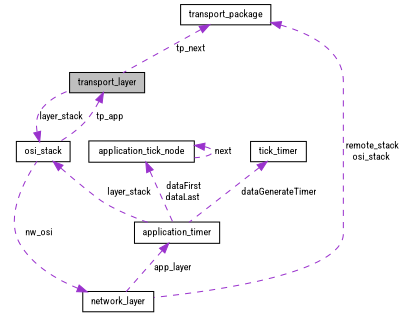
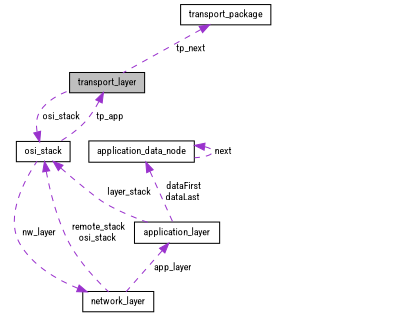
  digraph {
    fontname="Roboto Condensed"
    node [color=black fillcolor=white fontname="Roboto Condensed" fontsize=10 shape=record style=filled]
    edge [color=darkorchid3 dir=back fontname="Roboto Condensed" fontsize=10 labelfontname=Helvetica labelfontsize=10 style=dashed]
    n1 [fillcolor=grey75 fontcolor=black height=0.2 label=transport_layer width=0.4]
    n2 [height=0.2 label=osi_stack width=0.4]
-   n3 [height=0.2 label=application_timer width=0.4]
+   n3 [height=0.2 label=application_layer width=0.4]
    n4 [height=0.2 label=network_layer width=0.4]
-   n5 [height=0.2 label=application_tick_node width=0.4]
-   n6 [height=0.2 label=tick_timer width=0.4]
+   n5 [height=0.2 label=application_data_node width=0.4]
    n7 [height=0.2 label=transport_package width=0.4]
    n1 -> n2 [label=" tp_app"]
-   n2 -> n1 [label=" layer_stack"]
+   n2 -> n1 [label=" osi_stack"]
    n2 -> n3 [label=" layer_stack"]
-   n7 -> n4 [label=" remote_stack\nosi_stack"]
+   n2 -> n4 [label=" remote_stack\nosi_stack"]
    n3 -> n4 [label=" app_layer"]
-   n4 -> n2 [label=" nw_osi"]
+   n4 -> n2 [label=" nw_layer"]
    n5 -> n3 [label=" dataFirst\ndataLast"]
    n5 -> n5 [label=" next"]
-   n6 -> n3 [label=" dataGenerateTimer"]
    n7 -> n1 [label=" tp_next"]
  }
